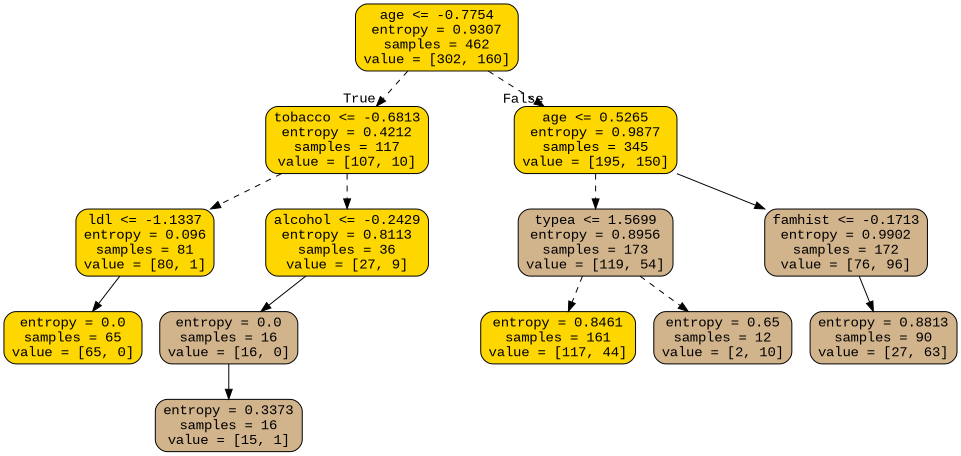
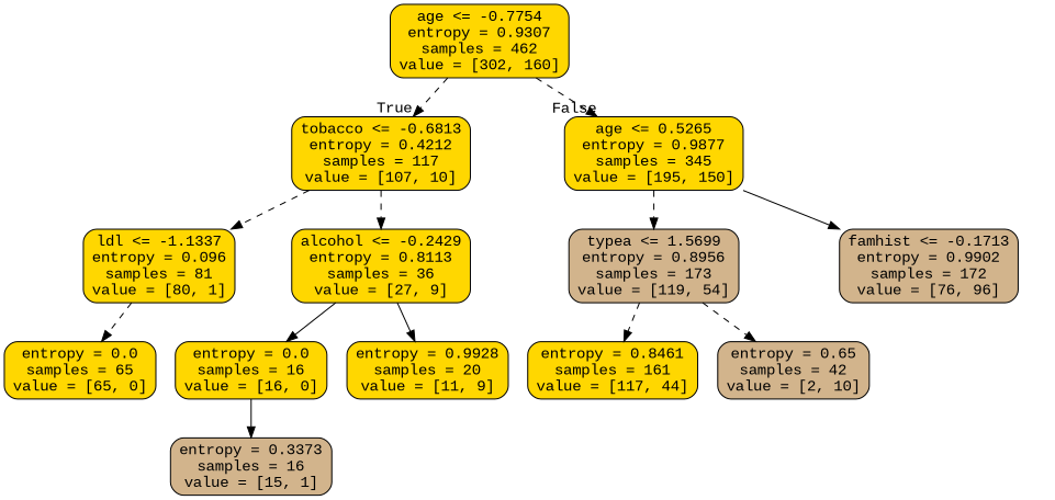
  digraph {
    fontname="Liberation Mono"
    node [color=black fillcolor=gold fontname="Liberation Mono" shape=box style="filled, rounded"]
    edge [fontname="Liberation Mono" style=dashed]
    n1 [label="age <= -0.7754\nentropy = 0.9307\nsamples = 462\nvalue = [302, 160]"]
    n2 [label="tobacco <= -0.6813\nentropy = 0.4212\nsamples = 117\nvalue = [107, 10]"]
    n3 [label="age <= 0.5265\nentropy = 0.9877\nsamples = 345\nvalue = [195, 150]"]
    n4 [label="ldl <= -1.1337\nentropy = 0.096\nsamples = 81\nvalue = [80, 1]"]
    n5 [label="alcohol <= -0.2429\nentropy = 0.8113\nsamples = 36\nvalue = [27, 9]"]
    n6 [fillcolor=tan label="typea <= 1.5699\nentropy = 0.8956\nsamples = 173\nvalue = [119, 54]"]
    n7 [fillcolor=tan label="famhist <= -0.1713\nentropy = 0.9902\nsamples = 172\nvalue = [76, 96]"]
    n8 [label="entropy = 0.0\nsamples = 65\nvalue = [65, 0]"]
-   n9 [fillcolor=tan label="entropy = 0.0\nsamples = 16\nvalue = [16, 0]"]
+   n9 [label="entropy = 0.0\nsamples = 16\nvalue = [16, 0]"]
+   n10 [label="entropy = 0.9928\nsamples = 20\nvalue = [11, 9]"]
    n11 [fillcolor=tan label="entropy = 0.3373\nsamples = 16\nvalue = [15, 1]"]
    n12 [label="entropy = 0.8461\nsamples = 161\nvalue = [117, 44]"]
-   n13 [fillcolor=tan label="entropy = 0.65\nsamples = 12\nvalue = [2, 10]"]
-   n14 [fillcolor=tan label="entropy = 0.8813\nsamples = 90\nvalue = [27, 63]"]
+   n13 [fillcolor=tan label="entropy = 0.65\nsamples = 42\nvalue = [2, 10]"]
    n1 -> n2 [headlabel=True labelangle=45 labeldistance=2.5]
    n1 -> n3 [headlabel=False labelangle=-45 labeldistance=2.5]
    n2 -> n4
    n2 -> n5
    n3 -> n6
    n3 -> n7 [style=solid]
-   n4 -> n8 [style=solid]
+   n4 -> n8
    n5 -> n9 [style=solid]
+   n5 -> n10 [style=solid]
    n6 -> n12
    n6 -> n13
-   n7 -> n14 [style=solid]
    n9 -> n11 [style=solid]
  }
